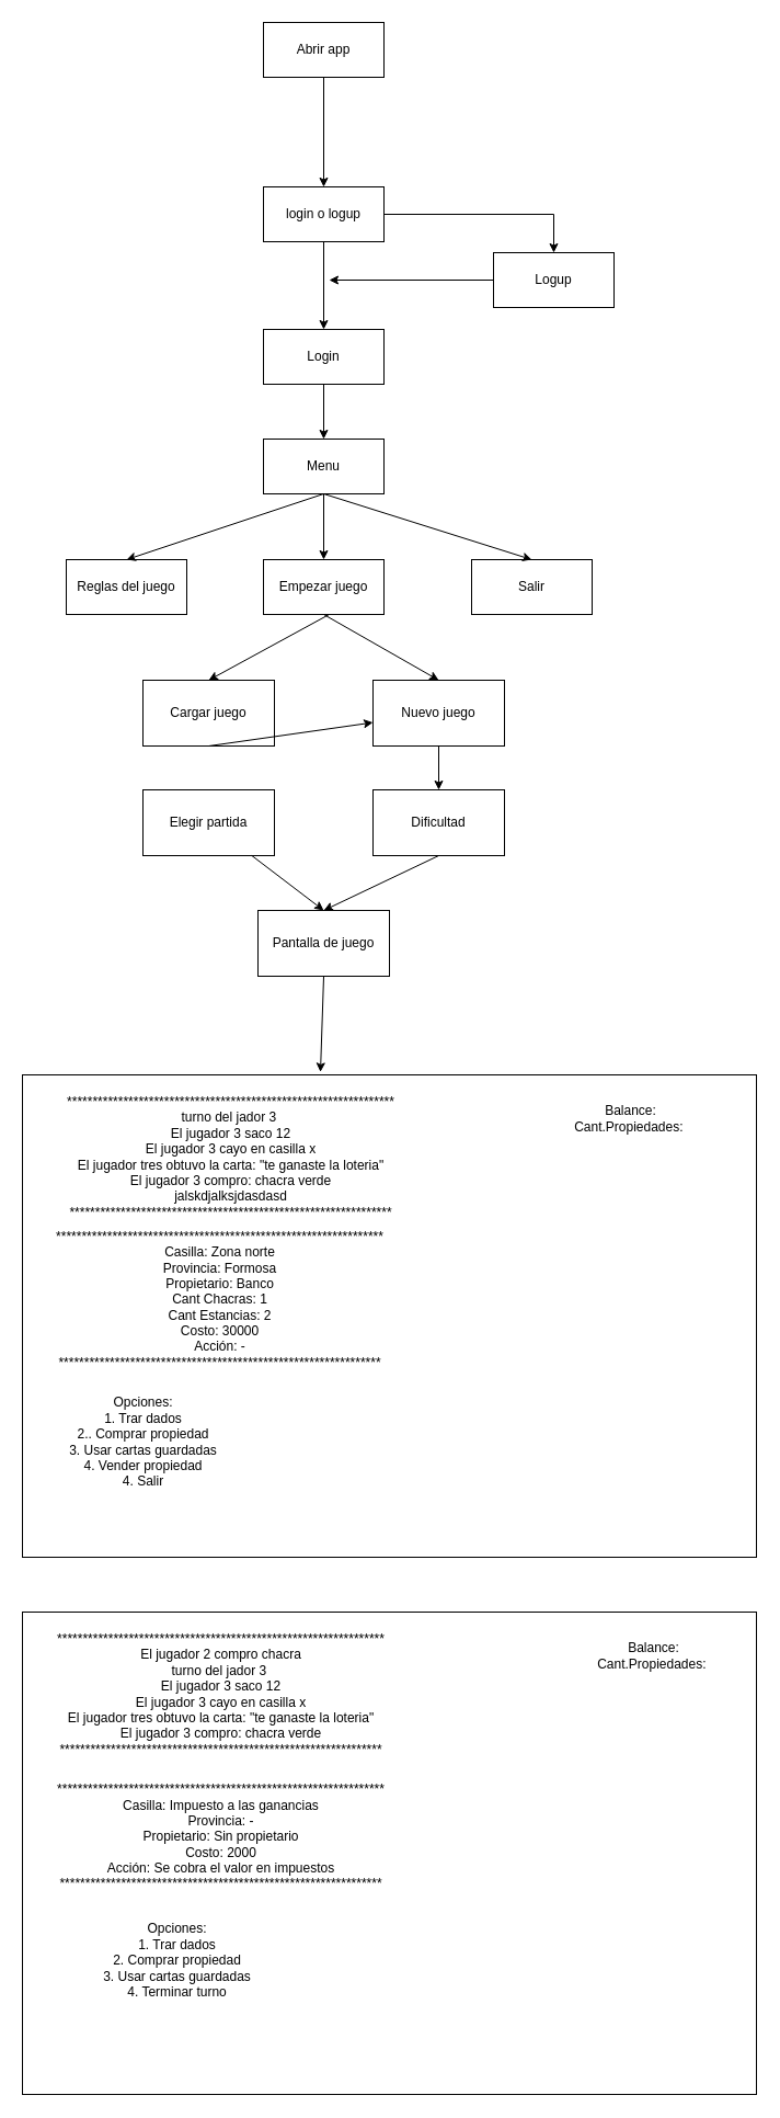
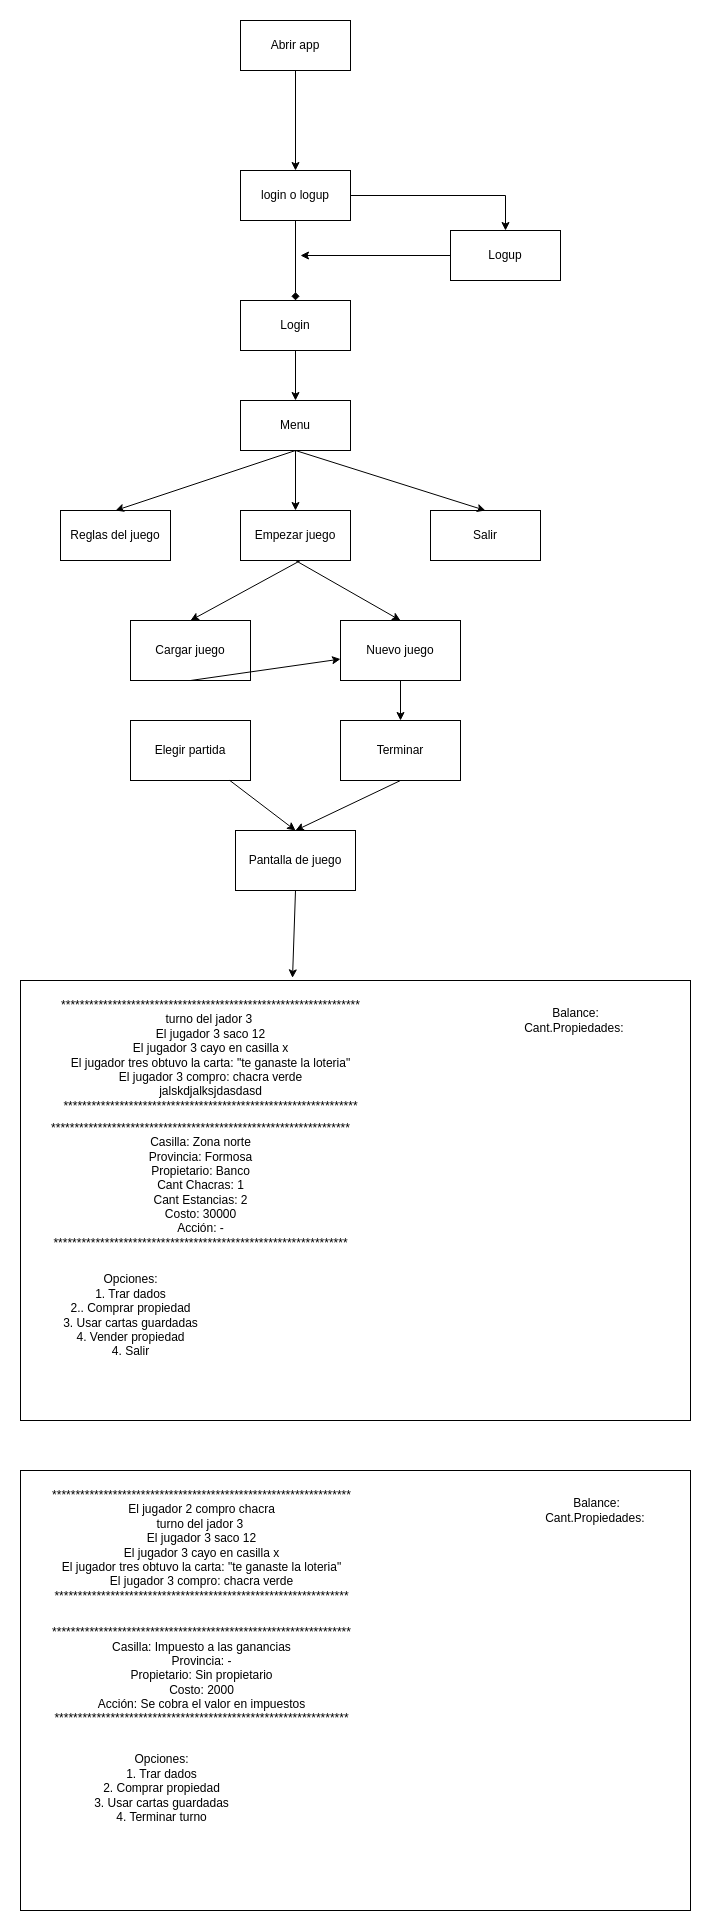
  <mxCell id="0" />
  <mxCell id="1" parent="0" />
  <mxCell id="2" value="Abrir app" style="html=1;whiteSpace=wrap;" parent="1" vertex="1"><mxGeometry x="240" y="20" width="110" height="50" as="geometry" /></mxCell>
  <mxCell id="3" value="Menu" style="html=1;whiteSpace=wrap;" parent="1" vertex="1"><mxGeometry x="240" y="400" width="110" height="50" as="geometry" /></mxCell>
  <mxCell id="4" value="Reglas del juego" style="html=1;whiteSpace=wrap;" parent="1" vertex="1"><mxGeometry x="60" y="510" width="110" height="50" as="geometry" /></mxCell>
  <mxCell id="5" value="Empezar juego" style="html=1;whiteSpace=wrap;" parent="1" vertex="1"><mxGeometry x="240" y="510" width="110" height="50" as="geometry" /></mxCell>
  <mxCell id="6" value="Salir" style="html=1;whiteSpace=wrap;" parent="1" vertex="1"><mxGeometry x="430" y="510" width="110" height="50" as="geometry" /></mxCell>
  <mxCell id="7" value="login o logup" style="html=1;whiteSpace=wrap;" parent="1" vertex="1"><mxGeometry x="240" y="170" width="110" height="50" as="geometry" /></mxCell>
  <mxCell id="8" value="Logup" style="html=1;whiteSpace=wrap;" parent="1" vertex="1"><mxGeometry x="450" y="230" width="110" height="50" as="geometry" /></mxCell>
  <mxCell id="9" value="Login" style="html=1;whiteSpace=wrap;" parent="1" vertex="1"><mxGeometry x="240" y="300" width="110" height="50" as="geometry" /></mxCell>
  <mxCell id="10" value="" style="endArrow=classic;html=1;rounded=0;exitX=0.5;exitY=1;exitDx=0;exitDy=0;entryX=0.5;entryY=0;entryDx=0;entryDy=0;" parent="1" source="2" target="7" edge="1"><mxGeometry width="50" height="50" relative="1" as="geometry"><mxPoint x="300" y="370" as="sourcePoint" /><mxPoint x="350" y="320" as="targetPoint" /></mxGeometry></mxCell>
  <mxCell id="11" value="" style="endArrow=classic;html=1;rounded=0;exitX=1;exitY=0.5;exitDx=0;exitDy=0;entryX=0.5;entryY=0;entryDx=0;entryDy=0;" parent="1" source="7" target="8" edge="1"><mxGeometry width="50" height="50" relative="1" as="geometry"><mxPoint x="150" y="205" as="sourcePoint" /><mxPoint x="250" y="205" as="targetPoint" /><Array as="points"><mxPoint x="505" y="195" /></Array></mxGeometry></mxCell>
- <mxCell id="12" value="" style="endArrow=classic;html=1;rounded=0;exitX=0.5;exitY=1;exitDx=0;exitDy=0;entryX=0.5;entryY=0;entryDx=0;entryDy=0;" parent="1" source="7" target="9" edge="1"><mxGeometry width="50" height="50" relative="1" as="geometry"><mxPoint x="150" y="205" as="sourcePoint" /><mxPoint x="250" y="205" as="targetPoint" /></mxGeometry></mxCell>
+ <mxCell id="12" value="" style="endArrow=diamond;html=1;rounded=0;exitX=0.5;exitY=1;exitDx=0;exitDy=0;entryX=0.5;entryY=0;entryDx=0;entryDy=0;" parent="1" source="7" target="9" edge="1"><mxGeometry width="50" height="50" relative="1" as="geometry"><mxPoint x="150" y="205" as="sourcePoint" /><mxPoint x="250" y="205" as="targetPoint" /></mxGeometry></mxCell>
  <mxCell id="13" value="" style="endArrow=classic;html=1;rounded=0;exitX=0;exitY=0.5;exitDx=0;exitDy=0;" parent="1" source="8" edge="1"><mxGeometry width="50" height="50" relative="1" as="geometry"><mxPoint x="300" y="370" as="sourcePoint" /><mxPoint x="300" y="255" as="targetPoint" /></mxGeometry></mxCell>
  <mxCell id="14" value="" style="endArrow=classic;html=1;rounded=0;exitX=0.5;exitY=1;exitDx=0;exitDy=0;" parent="1" source="9" edge="1"><mxGeometry width="50" height="50" relative="1" as="geometry"><mxPoint x="300" y="370" as="sourcePoint" /><mxPoint x="295" y="400" as="targetPoint" /></mxGeometry></mxCell>
  <mxCell id="15" value="Cargar juego" style="rounded=0;whiteSpace=wrap;html=1;" parent="1" vertex="1"><mxGeometry x="130" y="620" width="120" height="60" as="geometry" /></mxCell>
  <mxCell id="16" value="Nuevo juego" style="rounded=0;whiteSpace=wrap;html=1;" parent="1" vertex="1"><mxGeometry x="340" y="620" width="120" height="60" as="geometry" /></mxCell>
  <mxCell id="17" value="Pantalla de juego" style="rounded=0;whiteSpace=wrap;html=1;" parent="1" vertex="1"><mxGeometry x="235" y="830" width="120" height="60" as="geometry" /></mxCell>
- <mxCell id="18" value="Dificultad" style="rounded=0;whiteSpace=wrap;html=1;" parent="1" vertex="1"><mxGeometry x="340" y="720" width="120" height="60" as="geometry" /></mxCell>
+ <mxCell id="18" value="Terminar" style="rounded=0;whiteSpace=wrap;html=1;" parent="1" vertex="1"><mxGeometry x="340" y="720" width="120" height="60" as="geometry" /></mxCell>
  <mxCell id="19" value="Elegir partida" style="rounded=0;whiteSpace=wrap;html=1;" parent="1" vertex="1"><mxGeometry x="130" y="720" width="120" height="60" as="geometry" /></mxCell>
  <mxCell id="20" value="" style="endArrow=classic;html=1;rounded=0;exitX=0.5;exitY=1;exitDx=0;exitDy=0;entryX=0.5;entryY=0;entryDx=0;entryDy=0;" parent="1" source="3" target="4" edge="1"><mxGeometry width="50" height="50" relative="1" as="geometry"><mxPoint x="300" y="620" as="sourcePoint" /><mxPoint x="350" y="570" as="targetPoint" /></mxGeometry></mxCell>
  <mxCell id="21" value="" style="endArrow=classic;html=1;rounded=0;exitX=0.5;exitY=1;exitDx=0;exitDy=0;" parent="1" source="3" target="5" edge="1"><mxGeometry width="50" height="50" relative="1" as="geometry"><mxPoint x="300" y="620" as="sourcePoint" /><mxPoint x="350" y="570" as="targetPoint" /></mxGeometry></mxCell>
  <mxCell id="22" value="" style="endArrow=classic;html=1;rounded=0;exitX=0.5;exitY=1;exitDx=0;exitDy=0;entryX=0.5;entryY=0;entryDx=0;entryDy=0;" parent="1" source="3" target="6" edge="1"><mxGeometry width="50" height="50" relative="1" as="geometry"><mxPoint x="305" y="460" as="sourcePoint" /><mxPoint x="305" y="520" as="targetPoint" /></mxGeometry></mxCell>
  <mxCell id="23" value="" style="endArrow=classic;html=1;rounded=0;exitX=0.5;exitY=1;exitDx=0;exitDy=0;entryX=0.5;entryY=0;entryDx=0;entryDy=0;" edge="1" parent="1" source="5" target="16"><mxGeometry width="50" height="50" relative="1" as="geometry"><mxPoint x="360" y="710" as="sourcePoint" /><mxPoint x="410" y="660" as="targetPoint" /></mxGeometry></mxCell>
  <mxCell id="24" value="" style="endArrow=classic;html=1;rounded=0;entryX=0.5;entryY=0;entryDx=0;entryDy=0;" edge="1" parent="1" target="15"><mxGeometry width="50" height="50" relative="1" as="geometry"><mxPoint x="300" y="560" as="sourcePoint" /><mxPoint x="360" y="670" as="targetPoint" /></mxGeometry></mxCell>
  <mxCell id="25" value="" style="endArrow=classic;html=1;rounded=0;exitX=0.5;exitY=1;exitDx=0;exitDy=0;" edge="1" parent="1" source="15" target="16"><mxGeometry width="50" height="50" relative="1" as="geometry"><mxPoint x="300" y="720" as="sourcePoint" /><mxPoint x="350" y="670" as="targetPoint" /></mxGeometry></mxCell>
  <mxCell id="26" value="" style="endArrow=classic;html=1;rounded=0;exitX=0.5;exitY=1;exitDx=0;exitDy=0;entryX=0.5;entryY=0;entryDx=0;entryDy=0;" edge="1" parent="1" source="16" target="18"><mxGeometry width="50" height="50" relative="1" as="geometry"><mxPoint x="300" y="720" as="sourcePoint" /><mxPoint x="350" y="670" as="targetPoint" /></mxGeometry></mxCell>
  <mxCell id="27" value="" style="endArrow=classic;html=1;rounded=0;entryX=0.5;entryY=0;entryDx=0;entryDy=0;" edge="1" parent="1" source="19" target="17"><mxGeometry width="50" height="50" relative="1" as="geometry"><mxPoint x="200" y="830" as="sourcePoint" /><mxPoint x="200" y="850.711" as="targetPoint" /></mxGeometry></mxCell>
  <mxCell id="28" value="" style="endArrow=classic;html=1;rounded=0;exitX=0.5;exitY=1;exitDx=0;exitDy=0;entryX=0.5;entryY=0;entryDx=0;entryDy=0;" edge="1" parent="1" source="18" target="17"><mxGeometry width="50" height="50" relative="1" as="geometry"><mxPoint x="400" y="820" as="sourcePoint" /><mxPoint x="450" y="770" as="targetPoint" /></mxGeometry></mxCell>
  <mxCell id="29" value="&lt;span style=&quot;color: rgba(0, 0, 0, 0); font-family: monospace; font-size: 0px; text-align: start; text-wrap: nowrap;&quot;&gt;%3CmxGraphModel%3E%3Croot%3E%3CmxCell%20id%3D%220%22%2F%3E%3CmxCell%20id%3D%221%22%20parent%3D%220%22%2F%3E%3CmxCell%20id%3D%222%22%20value%3D%22****************************************************************%26lt%3Bdiv%26gt%3BEl%20jugador%202%20compro%20chacra%26lt%3B%2Fdiv%26gt%3B%26lt%3Bdiv%26gt%3Bturno%20del%20jador%203%26amp%3Bnbsp%3B%26lt%3B%2Fdiv%26gt%3B%26lt%3Bdiv%26gt%3BEl%20jugador%203%20saco%2012%26lt%3B%2Fdiv%26gt%3B%26lt%3Bdiv%26gt%3BEl%20jugador%203%20cayo%20en%20casilla%20x%26lt%3B%2Fdiv%26gt%3B%26lt%3Bdiv%26gt%3BEl%20jugador%20tres%20obtuvo%20la%20carta%3A%20%26quot%3Bte%20ganaste%20la%20loteria%26quot%3B%26lt%3B%2Fdiv%26gt%3B%26lt%3Bdiv%26gt%3B***************************************************************%26lt%3B%2Fdiv%26gt%3B%22%20style%3D%22text%3Bhtml%3D1%3Balign%3Dcenter%3BverticalAlign%3Dmiddle%3Bresizable%3D0%3Bpoints%3D%5B%5D%3Bautosize%3D1%3BstrokeColor%3Dnone%3BfillColor%3Dnone%3B%22%20vertex%3D%221%22%20parent%3D%221%22%3E%3CmxGeometry%20x%3D%2280%22%20y%3D%221010%22%20width%3D%22320%22%20height%3D%22110%22%20as%3D%22geometry%22%2F%3E%3C%2FmxCell%3E%3C%2Froot%3E%3C%2FmxGraphModel%3E&lt;/span&gt;" style="rounded=0;whiteSpace=wrap;html=1;" vertex="1" parent="1"><mxGeometry x="20" y="980" width="670" height="440" as="geometry" /></mxCell>
  <mxCell id="30" value="****************************************************************&lt;div&gt;turno del jador 3&amp;nbsp;&lt;/div&gt;&lt;div&gt;El jugador 3 saco 12&lt;/div&gt;&lt;div&gt;El jugador 3 cayo en casilla x&lt;/div&gt;&lt;div&gt;El jugador tres obtuvo la carta: &quot;te ganaste la loteria&quot;&lt;/div&gt;&lt;div&gt;El jugador 3 compro: chacra verde&lt;/div&gt;&lt;div&gt;jalskdjalksjdasdasd&lt;/div&gt;&lt;div&gt;***************************************************************&lt;/div&gt;" style="text;html=1;align=center;verticalAlign=middle;resizable=0;points=[];autosize=1;strokeColor=none;fillColor=none;" vertex="1" parent="1"><mxGeometry x="50" y="990" width="320" height="130" as="geometry" /></mxCell>
  <mxCell id="31" value="&lt;span style=&quot;text-wrap: wrap;&quot;&gt;Balance:&lt;/span&gt;&lt;div style=&quot;text-wrap: wrap;&quot;&gt;&lt;span style=&quot;background-color: initial;&quot;&gt;Cant.Propiedades:&amp;nbsp;&lt;/span&gt;&lt;br&gt;&lt;/div&gt;" style="text;html=1;align=center;verticalAlign=middle;resizable=0;points=[];autosize=1;strokeColor=none;fillColor=none;" vertex="1" parent="1"><mxGeometry x="510" y="1000" width="130" height="40" as="geometry" /></mxCell>
  <mxCell id="32" value="Opciones:&lt;div&gt;1. Trar dados&lt;/div&gt;&lt;div&gt;2.. Comprar propiedad&lt;/div&gt;&lt;div&gt;3. Usar cartas guardadas&lt;/div&gt;&lt;div&gt;4. Vender propiedad&lt;/div&gt;&lt;div&gt;4. Salir&lt;/div&gt;" style="text;html=1;align=center;verticalAlign=middle;resizable=0;points=[];autosize=1;strokeColor=none;fillColor=none;" vertex="1" parent="1"><mxGeometry x="50" y="1265" width="160" height="100" as="geometry" /></mxCell>
  <mxCell id="33" value="****************************************************************&lt;div&gt;Casilla: Zona norte&lt;/div&gt;&lt;div&gt;Provincia: Formosa&lt;/div&gt;&lt;div&gt;Propietario: Banco&lt;/div&gt;&lt;div&gt;Cant Chacras: 1&lt;/div&gt;&lt;div&gt;Cant Estancias: 2&lt;/div&gt;&lt;div&gt;Costo: 30000&lt;/div&gt;&lt;div&gt;Acción: -&lt;/div&gt;&lt;div&gt;***************************************************************&lt;/div&gt;" style="text;html=1;align=center;verticalAlign=middle;resizable=0;points=[];autosize=1;strokeColor=none;fillColor=none;" vertex="1" parent="1"><mxGeometry x="40" y="1115" width="320" height="140" as="geometry" /></mxCell>
  <mxCell id="34" value="&lt;span style=&quot;color: rgba(0, 0, 0, 0); font-family: monospace; font-size: 0px; text-align: start; text-wrap: nowrap;&quot;&gt;%3CmxGraphModel%3E%3Croot%3E%3CmxCell%20id%3D%220%22%2F%3E%3CmxCell%20id%3D%221%22%20parent%3D%220%22%2F%3E%3CmxCell%20id%3D%222%22%20value%3D%22****************************************************************%26lt%3Bdiv%26gt%3BEl%20jugador%202%20compro%20chacra%26lt%3B%2Fdiv%26gt%3B%26lt%3Bdiv%26gt%3Bturno%20del%20jador%203%26amp%3Bnbsp%3B%26lt%3B%2Fdiv%26gt%3B%26lt%3Bdiv%26gt%3BEl%20jugador%203%20saco%2012%26lt%3B%2Fdiv%26gt%3B%26lt%3Bdiv%26gt%3BEl%20jugador%203%20cayo%20en%20casilla%20x%26lt%3B%2Fdiv%26gt%3B%26lt%3Bdiv%26gt%3BEl%20jugador%20tres%20obtuvo%20la%20carta%3A%20%26quot%3Bte%20ganaste%20la%20loteria%26quot%3B%26lt%3B%2Fdiv%26gt%3B%26lt%3Bdiv%26gt%3B***************************************************************%26lt%3B%2Fdiv%26gt%3B%22%20style%3D%22text%3Bhtml%3D1%3Balign%3Dcenter%3BverticalAlign%3Dmiddle%3Bresizable%3D0%3Bpoints%3D%5B%5D%3Bautosize%3D1%3BstrokeColor%3Dnone%3BfillColor%3Dnone%3B%22%20vertex%3D%221%22%20parent%3D%221%22%3E%3CmxGeometry%20x%3D%2280%22%20y%3D%221010%22%20width%3D%22320%22%20height%3D%22110%22%20as%3D%22geometry%22%2F%3E%3C%2FmxCell%3E%3C%2Froot%3E%3C%2FmxGraphModel%3E&lt;/span&gt;" style="rounded=0;whiteSpace=wrap;html=1;" vertex="1" parent="1"><mxGeometry x="20" y="1470" width="670" height="440" as="geometry" /></mxCell>
  <mxCell id="35" value="****************************************************************&lt;div&gt;El jugador 2 compro chacra&lt;/div&gt;&lt;div&gt;turno del jador 3&amp;nbsp;&lt;/div&gt;&lt;div&gt;El jugador 3 saco 12&lt;/div&gt;&lt;div&gt;El jugador 3 cayo en casilla x&lt;/div&gt;&lt;div&gt;El jugador tres obtuvo la carta: &quot;te ganaste la loteria&quot;&lt;/div&gt;&lt;div&gt;El jugador 3 compro: chacra verde&lt;/div&gt;&lt;div&gt;***************************************************************&lt;/div&gt;" style="text;html=1;align=center;verticalAlign=middle;resizable=0;points=[];autosize=1;strokeColor=none;fillColor=none;" vertex="1" parent="1"><mxGeometry x="41" y="1480" width="320" height="130" as="geometry" /></mxCell>
  <mxCell id="36" value="&lt;span style=&quot;text-wrap: wrap;&quot;&gt;Balance:&lt;/span&gt;&lt;div style=&quot;text-wrap: wrap;&quot;&gt;&lt;span style=&quot;background-color: initial;&quot;&gt;Cant.Propiedades:&amp;nbsp;&lt;/span&gt;&lt;br&gt;&lt;/div&gt;" style="text;html=1;align=center;verticalAlign=middle;resizable=0;points=[];autosize=1;strokeColor=none;fillColor=none;" vertex="1" parent="1"><mxGeometry x="531" y="1490" width="130" height="40" as="geometry" /></mxCell>
  <mxCell id="37" value="Opciones:&lt;div&gt;1. Trar dados&lt;/div&gt;&lt;div&gt;2. Comprar propiedad&lt;/div&gt;&lt;div&gt;3. Usar cartas guardadas&lt;/div&gt;&lt;div&gt;4. Terminar turno&lt;/div&gt;&lt;div&gt;&lt;br&gt;&lt;/div&gt;" style="text;html=1;align=center;verticalAlign=middle;resizable=0;points=[];autosize=1;strokeColor=none;fillColor=none;" vertex="1" parent="1"><mxGeometry x="81" y="1745" width="160" height="100" as="geometry" /></mxCell>
  <mxCell id="38" value="****************************************************************&lt;div&gt;Casilla: Impuesto a las ganancias&lt;/div&gt;&lt;div&gt;Provincia: -&lt;/div&gt;&lt;div&gt;Propietario: Sin propietario&lt;/div&gt;&lt;div&gt;Costo: 2000&lt;/div&gt;&lt;div&gt;Acción: Se cobra el valor en impuestos&lt;/div&gt;&lt;div&gt;***************************************************************&lt;/div&gt;" style="text;html=1;align=center;verticalAlign=middle;resizable=0;points=[];autosize=1;strokeColor=none;fillColor=none;" vertex="1" parent="1"><mxGeometry x="41" y="1620" width="320" height="110" as="geometry" /></mxCell>
  <mxCell id="39" value="" style="endArrow=classic;html=1;rounded=0;exitX=0.5;exitY=1;exitDx=0;exitDy=0;entryX=0.406;entryY=-0.006;entryDx=0;entryDy=0;entryPerimeter=0;" edge="1" parent="1" source="17" target="29"><mxGeometry width="50" height="50" relative="1" as="geometry"><mxPoint x="520" y="1160" as="sourcePoint" /><mxPoint x="570" y="1110" as="targetPoint" /></mxGeometry></mxCell>
